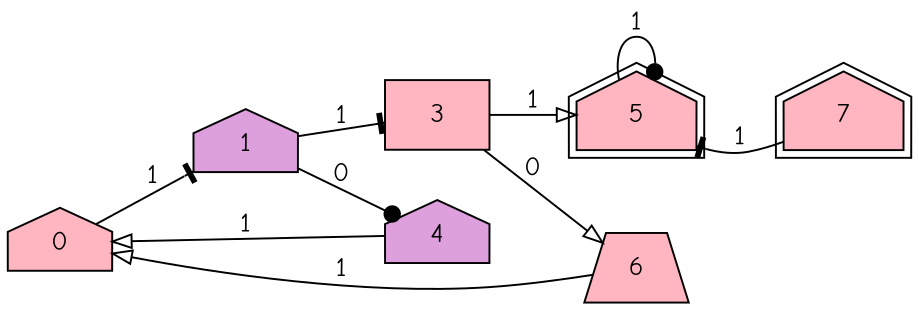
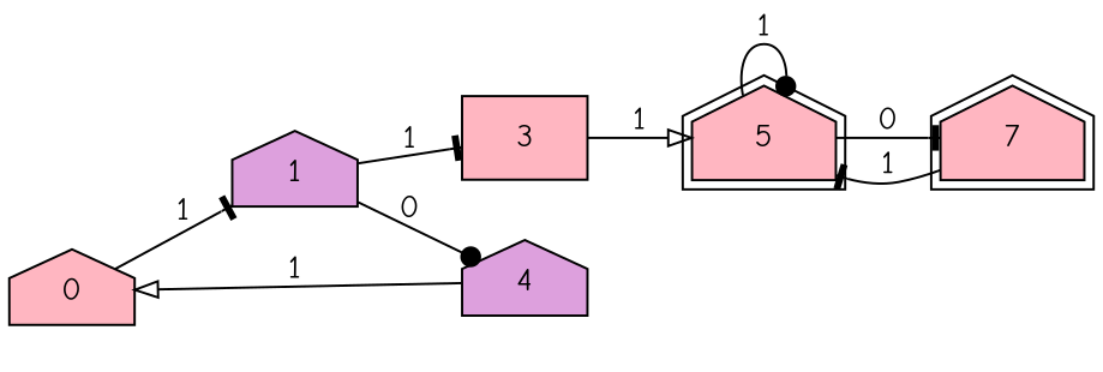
  digraph {
    fontname="Comic Neue"
    ordering=out
    rankdir=LR
    node [fillcolor=lightpink fontname="Comic Neue" shape=house style=filled]
    edge [arrowhead=tee fontname="Comic Neue"]
    n1 [label=0]
    n2 [fillcolor=plum label=1]
    n3 [label=3 shape=box]
    n4 [fillcolor=plum label=4]
    n5 [label=5 peripheries=2]
-   n6 [label=6 shape=trapezium]
    n7 [label=7 peripheries=2]
    n1 -> n2 [label=1]
    n2 -> n3 [label=1]
    n2 -> n4 [arrowhead=dot label=0]
    n3 -> n5 [arrowhead=onormal label=1]
-   n3 -> n6 [arrowhead=onormal label=0]
    n4 -> n1 [arrowhead=onormal label=1]
    n5 -> n5 [arrowhead=dot label=1]
-   n6 -> n1 [arrowhead=onormal label=1]
+   n5 -> n7 [label=0]
    n7 -> n5 [label=1]
  }
